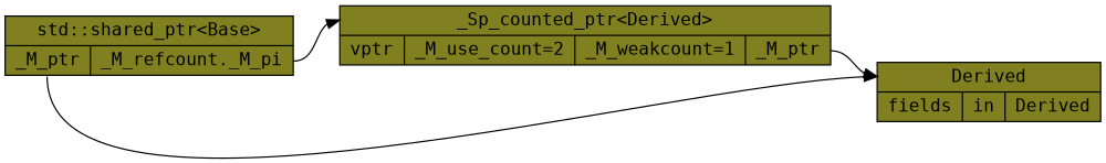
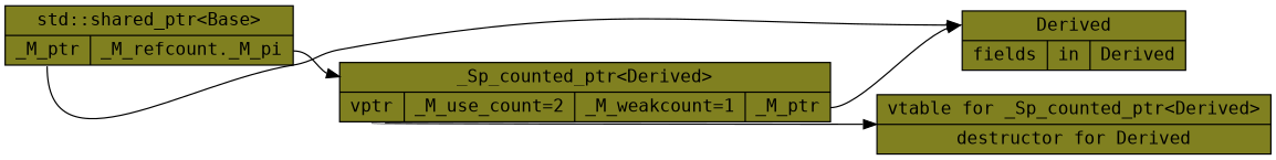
  digraph {
    fontname=monospace
    rankdir=LR
    node [fillcolor="#808020" fontname=monospace shape=record style=filled]
    edge [headport=derived]
    n1 [label="<ctrl>_Sp_counted_ptr\<Derived\>|{<vptr>vptr|_M_use_count=2|_M_weakcount=1|<ptr>_M_ptr}"]
    n2 [label="<derived>Derived|{fields|in|Derived}"]
+   n3 [label="vtable for _Sp_counted_ptr\<Derived\>|{destructor for Derived}"]
    n4 [label="std::shared_ptr\<Base\>|{<object>_M_ptr|<control>_M_refcount._M_pi}"]
    n1 -> n2 [tailport=ptr]
+   n1 -> n3 [tailport=vptr]
    n4 -> n1 [headport=ctrl tailport=control]
    n4 -> n2 [tailport=object]
  }
